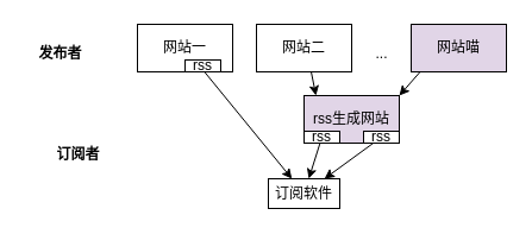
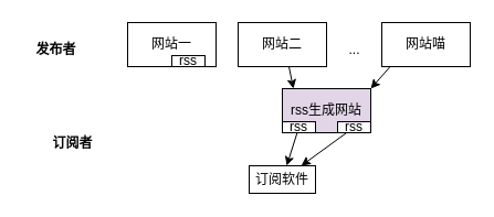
  <mxCell id="0" />
  <mxCell id="1" parent="0" />
  <mxCell id="2" value="网站一" style="rounded=0;whiteSpace=wrap;html=1;" parent="1" vertex="1"><mxGeometry x="115" y="20" width="80" height="40" as="geometry" /></mxCell>
  <mxCell id="3" value="网站二" style="rounded=0;whiteSpace=wrap;html=1;" parent="1" vertex="1"><mxGeometry x="215" y="20" width="80" height="40" as="geometry" /></mxCell>
- <mxCell id="4" value="网站喵" style="rounded=0;whiteSpace=wrap;html=1;fillColor=#e1d5e7;" parent="1" vertex="1"><mxGeometry x="345" y="20" width="80" height="40" as="geometry" /></mxCell>
+ <mxCell id="4" value="网站喵" style="rounded=0;whiteSpace=wrap;html=1;" parent="1" vertex="1"><mxGeometry x="345" y="20" width="80" height="40" as="geometry" /></mxCell>
  <mxCell id="5" value="..." style="text;html=1;align=center;verticalAlign=middle;resizable=0;points=[];autosize=1;strokeColor=none;fillColor=none;" parent="1" vertex="1"><mxGeometry x="305" y="30" width="30" height="30" as="geometry" /></mxCell>
  <mxCell id="6" value="订阅软件" style="rounded=0;whiteSpace=wrap;html=1;" parent="1" vertex="1"><mxGeometry x="225" y="150" width="60" height="25" as="geometry" /></mxCell>
- <mxCell id="7" value="" style="endArrow=classic;html=1;rounded=0;" parent="1" source="2" target="6" edge="1"><mxGeometry width="50" height="50" relative="1" as="geometry"><mxPoint x="315" y="250" as="sourcePoint" /><mxPoint x="365" y="200" as="targetPoint" /></mxGeometry></mxCell>
  <mxCell id="8" value="" style="endArrow=classic;html=1;rounded=0;" parent="1" source="14" target="6" edge="1"><mxGeometry width="50" height="50" relative="1" as="geometry"><mxPoint x="180" y="70" as="sourcePoint" /><mxPoint x="270" y="160" as="targetPoint" /></mxGeometry></mxCell>
  <mxCell id="9" value="" style="endArrow=classic;html=1;rounded=0;" parent="1" source="15" target="6" edge="1"><mxGeometry width="50" height="50" relative="1" as="geometry"><mxPoint x="285" y="70" as="sourcePoint" /><mxPoint x="285" y="160" as="targetPoint" /></mxGeometry></mxCell>
  <mxCell id="10" value="&lt;b&gt;发布者&lt;/b&gt;" style="text;html=1;align=center;verticalAlign=middle;resizable=0;points=[];autosize=1;strokeColor=none;fillColor=none;" parent="1" vertex="1"><mxGeometry x="20" y="30" width="60" height="30" as="geometry" /></mxCell>
  <mxCell id="11" value="&lt;b&gt;订阅者&lt;/b&gt;" style="text;html=1;align=center;verticalAlign=middle;resizable=0;points=[];autosize=1;strokeColor=none;fillColor=none;" parent="1" vertex="1"><mxGeometry x="35" y="115" width="60" height="30" as="geometry" /></mxCell>
  <mxCell id="12" value="rss" style="rounded=0;whiteSpace=wrap;html=1;" parent="1" vertex="1"><mxGeometry x="155" y="50" width="30" height="10" as="geometry" /></mxCell>
  <mxCell id="13" value="rss生成网站" style="rounded=0;whiteSpace=wrap;html=1;fillColor=#e1d5e7;" vertex="1" parent="1"><mxGeometry x="255" y="80" width="80" height="40" as="geometry" /></mxCell>
  <mxCell id="14" value="rss" style="rounded=0;whiteSpace=wrap;html=1;" vertex="1" parent="1"><mxGeometry x="255" y="110" width="30" height="10" as="geometry" /></mxCell>
  <mxCell id="15" value="rss" style="rounded=0;whiteSpace=wrap;html=1;" vertex="1" parent="1"><mxGeometry x="305" y="110" width="30" height="10" as="geometry" /></mxCell>
  <mxCell id="16" value="" style="endArrow=classic;html=1;rounded=0;" edge="1" parent="1"><mxGeometry width="50" height="50" relative="1" as="geometry"><mxPoint x="261" y="60" as="sourcePoint" /><mxPoint x="265" y="80" as="targetPoint" /></mxGeometry></mxCell>
  <mxCell id="17" value="" style="endArrow=classic;html=1;rounded=0;exitX=0.25;exitY=1;exitDx=0;exitDy=0;entryX=1;entryY=0;entryDx=0;entryDy=0;" edge="1" parent="1" target="13"><mxGeometry width="50" height="50" relative="1" as="geometry"><mxPoint x="352.5" y="60" as="sourcePoint" /><mxPoint x="275" y="90" as="targetPoint" /></mxGeometry></mxCell>
